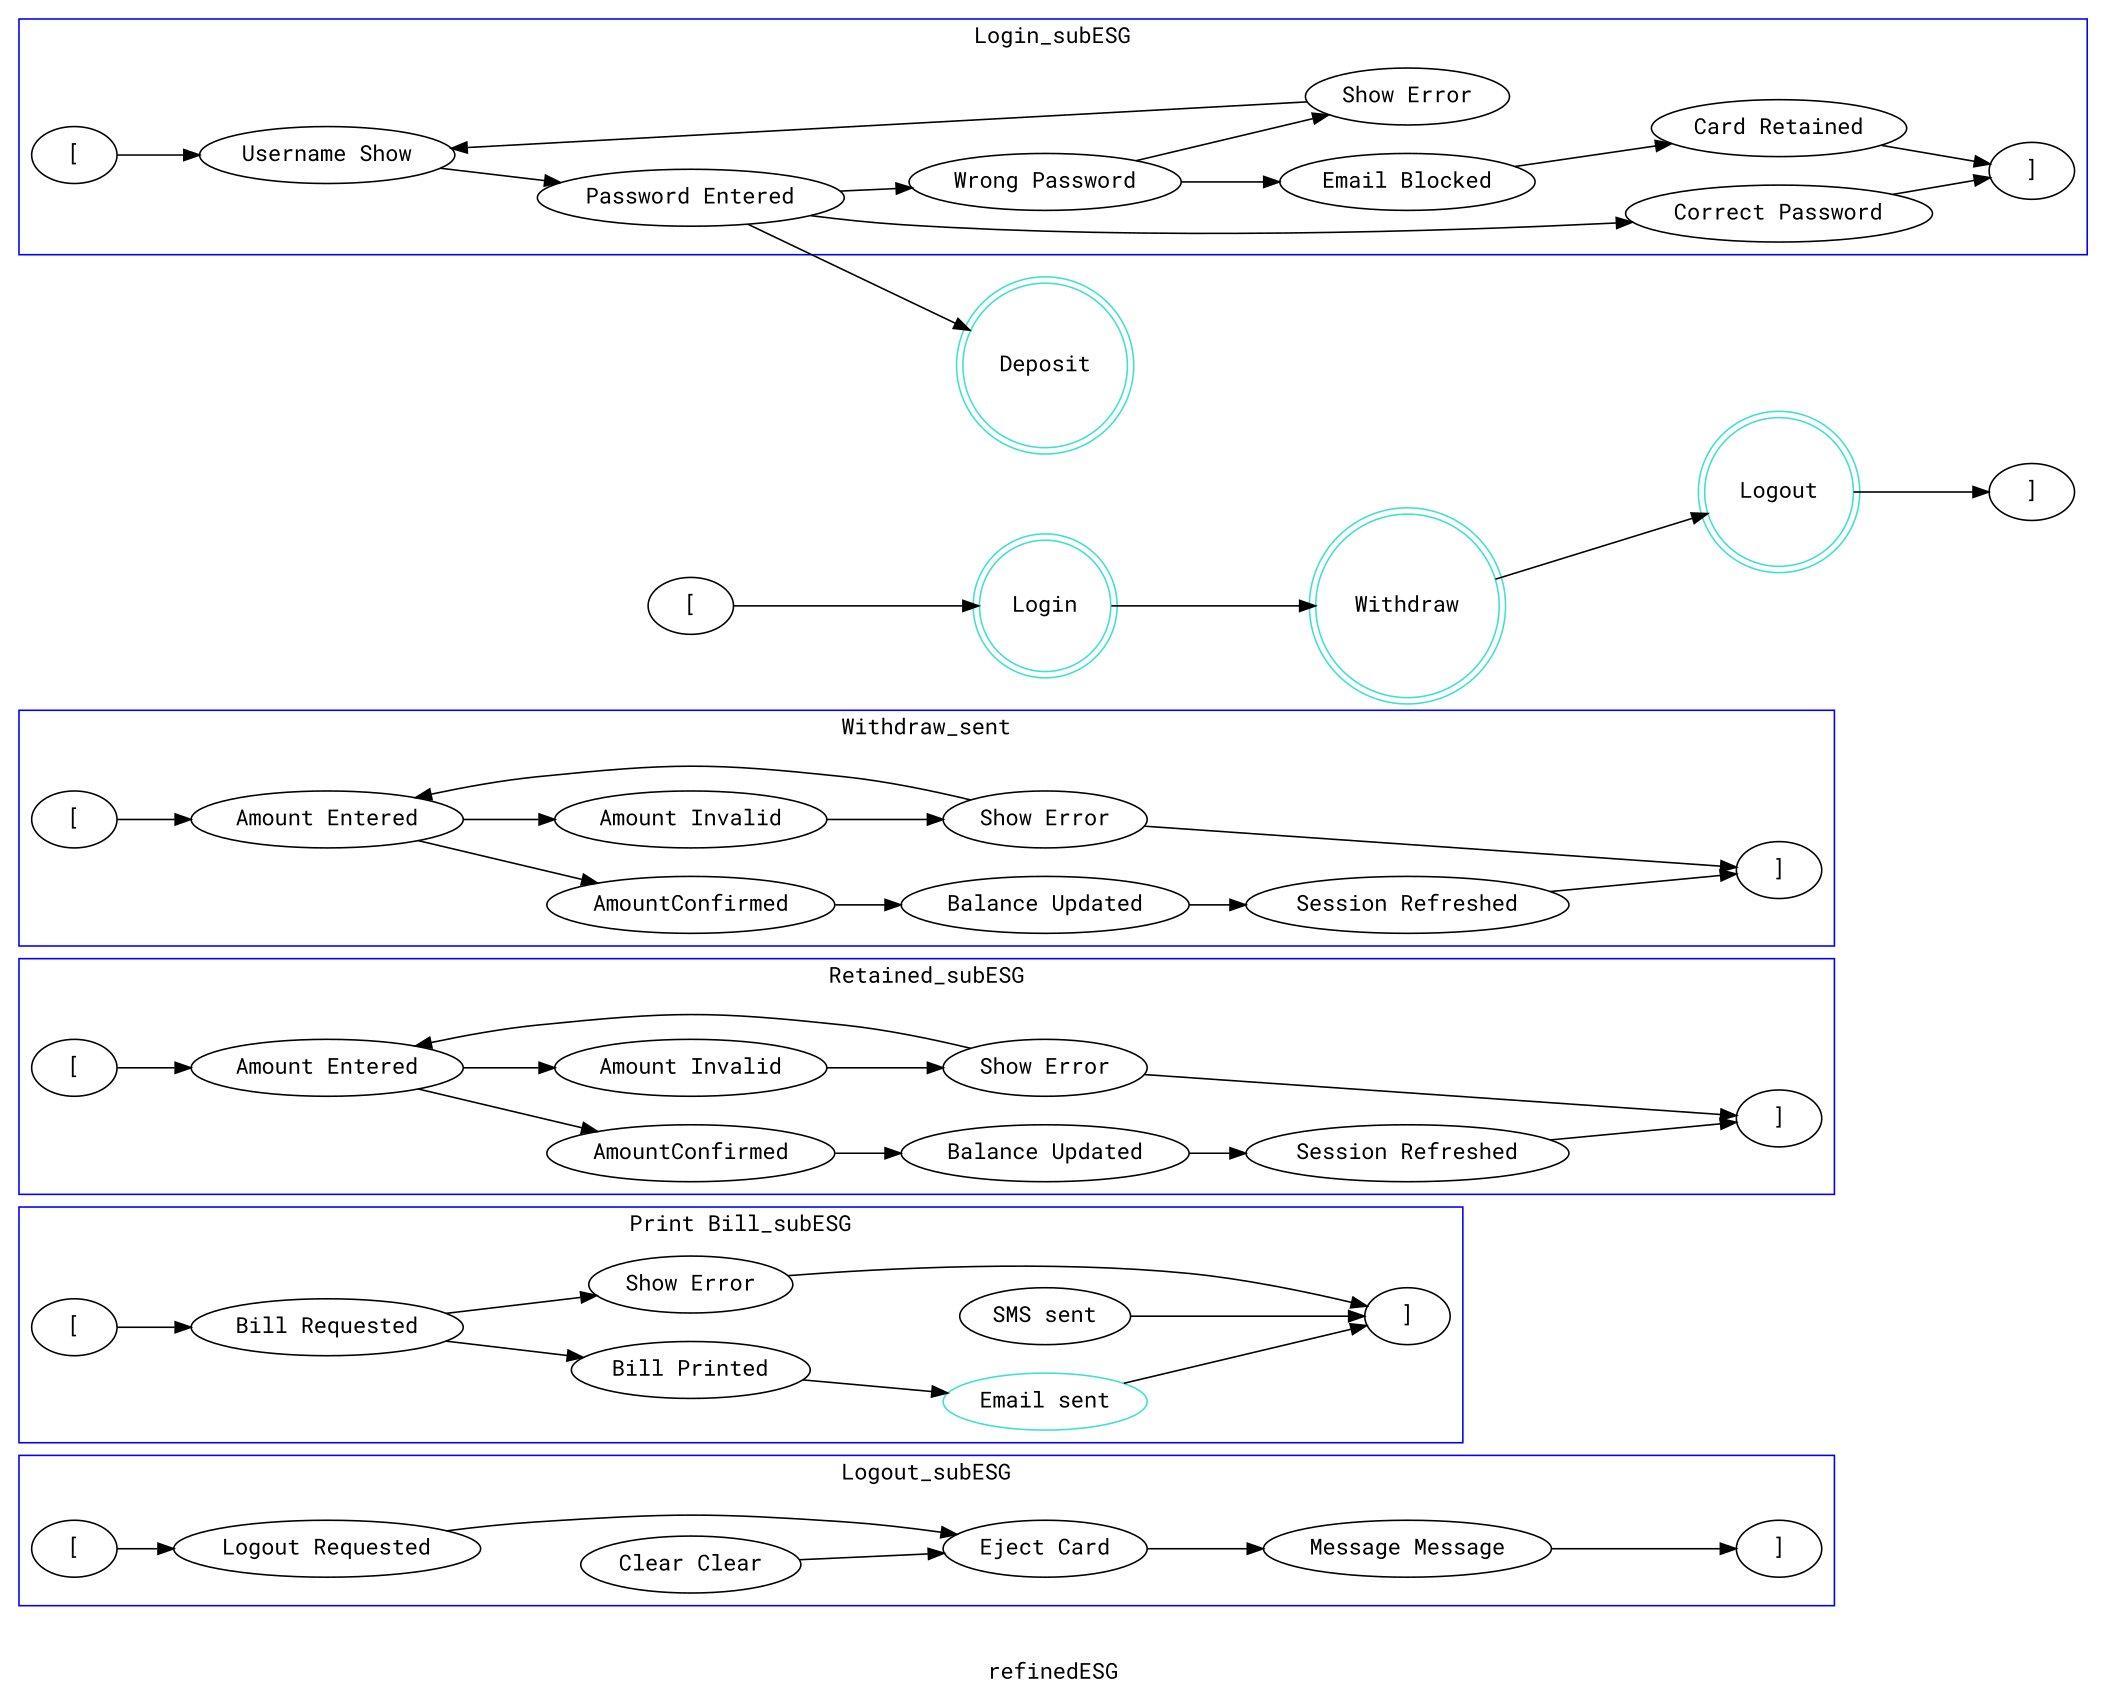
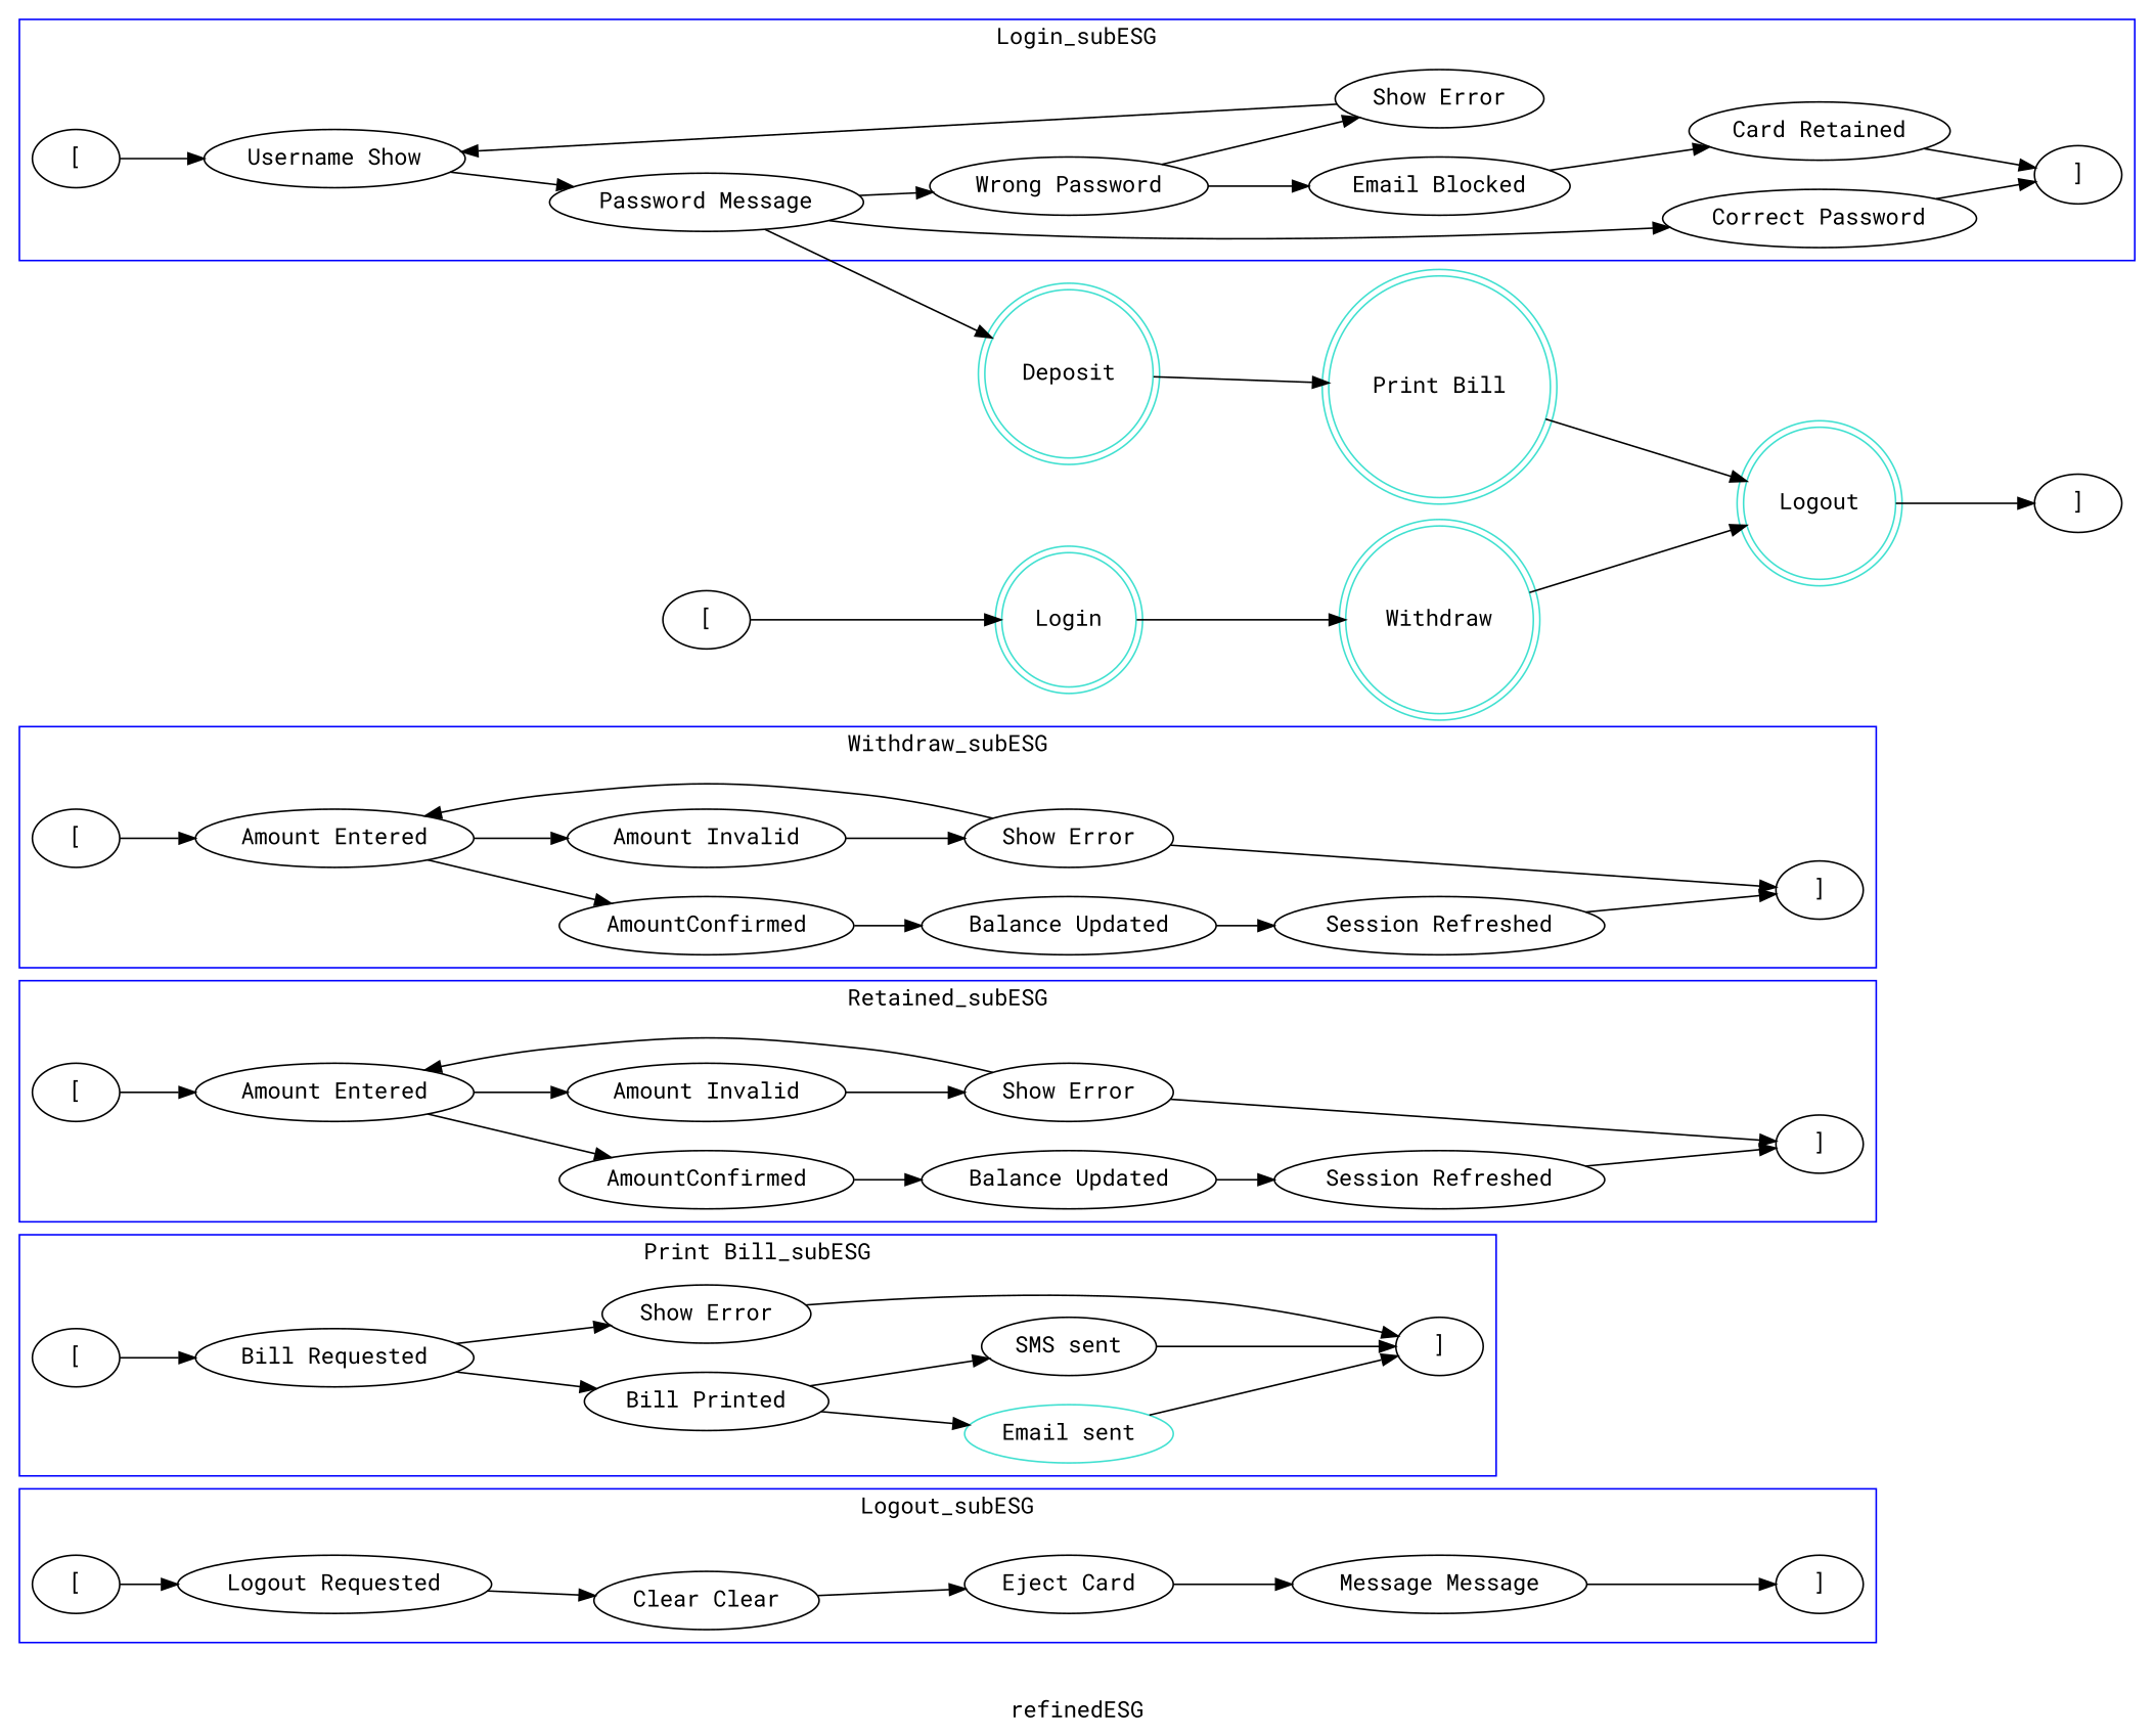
  digraph {
    fontname="Roboto Mono"
    label=refinedESG
    rankdir=LR
    node [color=black fontname="Roboto Mono" shape=ellipse]
    edge [color=black fontname="Roboto Mono"]
    n1 [label="["]
    n2 [label="Logout Requested"]
    n3 [label="Clear Clear"]
    n4 [label="Eject Card"]
    n5 [label="Message Message"]
    n6 [label="]"]
    n7 [label="["]
    n8 [label="Bill Requested"]
    n9 [label="Bill Printed"]
    n10 [label="Show Error"]
    n11 [color=turquoise label="Email sent"]
    n12 [label="SMS sent"]
    n13 [label="]"]
    n14 [label="["]
    n15 [label="Amount Entered"]
    n16 [label=AmountConfirmed]
    n17 [label="Amount Invalid"]
    n18 [label="Balance Updated"]
    n19 [label="Session Refreshed"]
    n20 [label="]"]
    n21 [label="Show Error"]
    n22 [label="["]
    n23 [label="Amount Entered"]
    n24 [label=AmountConfirmed]
    n25 [label="Amount Invalid"]
    n26 [label="Balance Updated"]
    n27 [label="Session Refreshed"]
    n28 [label="]"]
    n29 [label="Show Error"]
    n30 [label="["]
    n31 [label="Username Show"]
-   n32 [label="Password Entered"]
+   n32 [label="Password Message"]
    n33 [label="Correct Password"]
    n34 [label="Wrong Password"]
    n35 [label="]"]
    n36 [label="Show Error"]
    n37 [label="Email Blocked"]
    n38 [label="Card Retained"]
    n39 [color=turquoise label=Deposit shape=doublecircle]
    n40 [label="["]
    n41 [color=turquoise label=Login shape=doublecircle]
    n42 [color=turquoise label=Withdraw shape=doublecircle]
    n43 [color=turquoise label=Logout shape=doublecircle]
+   n44 [color=turquoise label="Print Bill" shape=doublecircle]
    n45 [label="]"]
    subgraph cluster_1 {
      color=blue
      label=Logout_subESG
      n1
      n2
      n3
      n4
      n5
      n6
    }
    subgraph cluster_2 {
      color=blue
      label="Print Bill_subESG"
      n7
      n8
      n9
      n10
      n11
      n12
      n13
    }
    subgraph cluster_3 {
      color=blue
      label=Retained_subESG
      n14
      n15
      n16
      n17
      n18
      n19
      n20
      n21
    }
    subgraph cluster_4 {
      color=blue
-     label=Withdraw_sent
+     label=Withdraw_subESG
      n22
      n23
      n24
      n25
      n26
      n27
      n28
      n29
    }
    subgraph cluster_5 {
      color=blue
      label=Login_subESG
      n30
      n31
      n32
      n33
      n34
      n35
      n36
      n37
      n38
    }
    n1 -> n2
-   n2 -> n4
+   n2 -> n3
    n3 -> n4
    n4 -> n5
    n5 -> n6
    n7 -> n8
    n8 -> n9
    n8 -> n10
    n9 -> n11
+   n9 -> n12
    n10 -> n13
    n11 -> n13
    n12 -> n13
    n14 -> n15
    n15 -> n16
    n15 -> n17
    n16 -> n18
    n17 -> n21
    n18 -> n19
    n19 -> n20
    n21 -> n15
    n21 -> n20
    n22 -> n23
    n23 -> n24
    n23 -> n25
    n24 -> n26
    n25 -> n29
    n26 -> n27
    n27 -> n28
    n29 -> n23
    n29 -> n28
    n30 -> n31
    n31 -> n32
    n32 -> n33
    n32 -> n34
    n32 -> n39
    n33 -> n35
    n34 -> n36
    n34 -> n37
    n36 -> n31
    n37 -> n38
    n38 -> n35
+   n39 -> n44
    n40 -> n41
    n41 -> n42
    n42 -> n43
    n43 -> n45
+   n44 -> n43
  }
